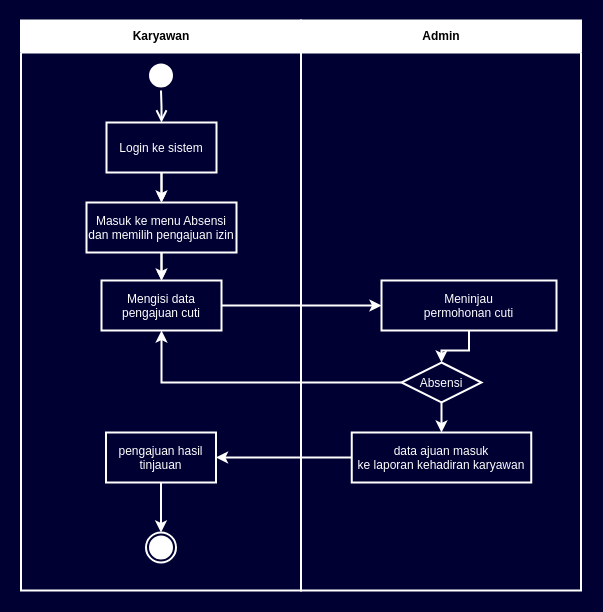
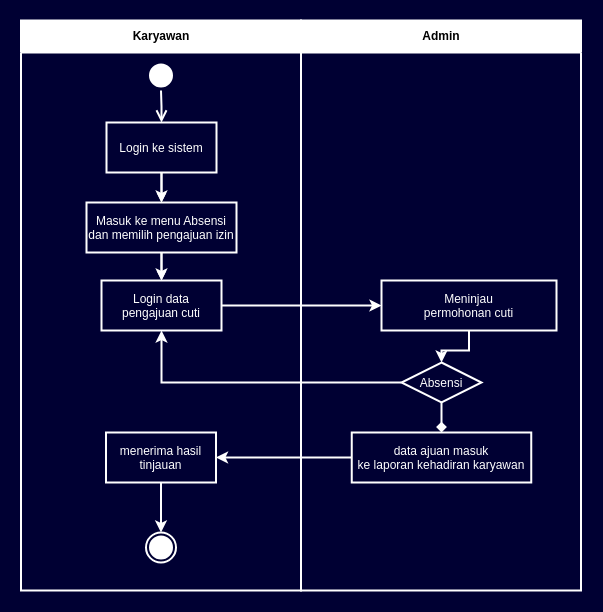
  <mxCell id="0" />
  <mxCell id="1" parent="0" />
  <mxCell id="2" value="Karyawan" style="swimlane;whiteSpace=wrap;strokeColor=#FFFFFF;startSize=32;strokeWidth=2;" parent="1" vertex="1"><mxGeometry x="20.5" y="20" width="280" height="570" as="geometry" /></mxCell>
  <mxCell id="3" value="" style="ellipse;shape=startState;fillColor=#FFFFFF;strokeColor=#FFFFFF;strokeWidth=2;" parent="2" vertex="1"><mxGeometry x="125" y="40" width="30" height="30" as="geometry" /></mxCell>
  <mxCell id="4" value="" style="edgeStyle=elbowEdgeStyle;elbow=horizontal;verticalAlign=bottom;endArrow=open;endSize=8;strokeColor=#FFFFFF;endFill=1;rounded=0;strokeWidth=2;" parent="2" source="3" target="6" edge="1"><mxGeometry x="100" y="40" as="geometry"><mxPoint x="115" y="110" as="targetPoint" /></mxGeometry></mxCell>
  <mxCell id="5" style="edgeStyle=orthogonalEdgeStyle;rounded=0;orthogonalLoop=1;jettySize=auto;html=1;exitX=0.5;exitY=1;exitDx=0;exitDy=0;entryX=0.5;entryY=0;entryDx=0;entryDy=0;strokeColor=#FFFFFF;strokeWidth=2;" edge="1" parent="2" source="6" target="8"><mxGeometry relative="1" as="geometry" /></mxCell>
  <mxCell id="6" value="Login ke sistem" style="strokeColor=#FFFFFF;fontColor=#FFFFFF;fillColor=none;strokeWidth=2;" parent="2" vertex="1"><mxGeometry x="85.5" y="102" width="110" height="50" as="geometry" /></mxCell>
  <mxCell id="7" style="edgeStyle=orthogonalEdgeStyle;rounded=0;orthogonalLoop=1;jettySize=auto;html=1;exitX=0.5;exitY=1;exitDx=0;exitDy=0;entryX=0.5;entryY=0;entryDx=0;entryDy=0;strokeColor=#FFFFFF;strokeWidth=2;" edge="1" parent="2" source="8" target="10"><mxGeometry relative="1" as="geometry" /></mxCell>
  <mxCell id="8" value="Masuk ke menu Absensi&#10;dan memilih pengajuan izin" style="strokeColor=#FFFFFF;fontColor=#FFFFFF;fillColor=none;strokeWidth=2;" parent="2" vertex="1"><mxGeometry x="65.5" y="182" width="150" height="50" as="geometry" /></mxCell>
  <mxCell id="9" value="" style="endArrow=open;strokeColor=#FFFFFF;endFill=1;rounded=0;fontColor=#FFFFFF;strokeWidth=2;" parent="2" source="6" target="8" edge="1"><mxGeometry relative="1" as="geometry" /></mxCell>
- <mxCell id="10" value="Mengisi data&#10;pengajuan cuti" style="strokeColor=#FFFFFF;fontColor=#FFFFFF;fillColor=none;strokeWidth=2;" parent="2" vertex="1"><mxGeometry x="80.5" y="260" width="120" height="50" as="geometry" /></mxCell>
+ <mxCell id="10" value="Login data&#10;pengajuan cuti" style="strokeColor=#FFFFFF;fontColor=#FFFFFF;fillColor=none;strokeWidth=2;" parent="2" vertex="1"><mxGeometry x="80.5" y="260" width="120" height="50" as="geometry" /></mxCell>
  <mxCell id="11" value="" style="endArrow=open;strokeColor=#FFFFFF;endFill=1;rounded=0;fontColor=#FFFFFF;strokeWidth=2;" parent="2" source="8" target="10" edge="1"><mxGeometry relative="1" as="geometry" /></mxCell>
  <mxCell id="12" style="edgeStyle=orthogonalEdgeStyle;rounded=0;orthogonalLoop=1;jettySize=auto;html=1;exitX=0.5;exitY=1;exitDx=0;exitDy=0;entryX=0.5;entryY=0;entryDx=0;entryDy=0;strokeColor=#FFFFFF;strokeWidth=2;" edge="1" parent="2" source="13" target="14"><mxGeometry relative="1" as="geometry" /></mxCell>
- <mxCell id="13" value="pengajuan hasil&#10;tinjauan" style="strokeColor=#FFFFFF;fontColor=#FFFFFF;fillColor=none;strokeWidth=2;" vertex="1" parent="2"><mxGeometry x="85" y="412" width="110" height="50" as="geometry" /></mxCell>
+ <mxCell id="13" value="menerima hasil&#10;tinjauan" style="strokeColor=#FFFFFF;fontColor=#FFFFFF;fillColor=none;strokeWidth=2;" vertex="1" parent="2"><mxGeometry x="85" y="412" width="110" height="50" as="geometry" /></mxCell>
  <mxCell id="14" value="" style="ellipse;html=1;shape=endState;fillColor=#FFFFFF;strokeColor=#FFFFFF;strokeWidth=2;" vertex="1" parent="2"><mxGeometry x="125" y="512" width="30" height="30" as="geometry" /></mxCell>
  <mxCell id="15" value="Admin" style="swimlane;whiteSpace=wrap;strokeColor=#FFFFFF;startSize=32;strokeWidth=2;" parent="1" vertex="1"><mxGeometry x="300.5" y="20" width="280" height="570" as="geometry" /></mxCell>
- <mxCell id="16" style="edgeStyle=orthogonalEdgeStyle;rounded=0;orthogonalLoop=1;jettySize=auto;html=1;exitX=0.5;exitY=1;exitDx=0;exitDy=0;entryX=0.5;entryY=0;entryDx=0;entryDy=0;strokeColor=#FFFFFF;strokeWidth=2;" edge="1" parent="15" source="17" target="20"><mxGeometry relative="1" as="geometry" /></mxCell>
+ <mxCell id="16" style="edgeStyle=orthogonalEdgeStyle;rounded=0;orthogonalLoop=1;jettySize=auto;html=1;exitX=0.5;exitY=1;exitDx=0;exitDy=0;entryX=0.5;entryY=0;entryDx=0;entryDy=0;strokeColor=#FFFFFF;strokeWidth=2;endArrow=diamond;" edge="1" parent="15" source="17" target="20"><mxGeometry relative="1" as="geometry" /></mxCell>
  <mxCell id="17" value="Absensi" style="rhombus;fillColor=none;strokeColor=#FFFFFF;fontColor=#FFFFFF;strokeWidth=2;" parent="15" vertex="1"><mxGeometry x="100.5" y="342" width="80" height="40" as="geometry" /></mxCell>
  <mxCell id="18" style="edgeStyle=orthogonalEdgeStyle;rounded=0;orthogonalLoop=1;jettySize=auto;html=1;exitX=0.5;exitY=1;exitDx=0;exitDy=0;entryX=0.5;entryY=0;entryDx=0;entryDy=0;strokeColor=#FFFFFF;strokeWidth=2;" edge="1" parent="15" source="19" target="17"><mxGeometry relative="1" as="geometry" /></mxCell>
  <mxCell id="19" value="Meninjau&#10;permohonan cuti" style="strokeColor=#FFFFFF;fontColor=#FFFFFF;fillColor=none;strokeWidth=2;" vertex="1" parent="15"><mxGeometry x="80.5" y="260" width="175" height="50" as="geometry" /></mxCell>
  <mxCell id="20" value="data ajuan masuk&#10;ke laporan kehadiran karyawan" style="strokeColor=#FFFFFF;fontColor=#FFFFFF;fillColor=none;strokeWidth=2;" vertex="1" parent="15"><mxGeometry x="50.75" y="412" width="179.5" height="50" as="geometry" /></mxCell>
  <mxCell id="21" style="edgeStyle=orthogonalEdgeStyle;rounded=0;orthogonalLoop=1;jettySize=auto;html=1;exitX=1;exitY=0.5;exitDx=0;exitDy=0;entryX=0;entryY=0.5;entryDx=0;entryDy=0;strokeColor=#FFFFFF;strokeWidth=2;" edge="1" parent="1" source="10" target="19"><mxGeometry relative="1" as="geometry" /></mxCell>
  <mxCell id="22" style="edgeStyle=orthogonalEdgeStyle;rounded=0;orthogonalLoop=1;jettySize=auto;html=1;exitX=0;exitY=0.5;exitDx=0;exitDy=0;entryX=0.5;entryY=1;entryDx=0;entryDy=0;strokeColor=#FFFFFF;strokeWidth=2;" edge="1" parent="1" source="17" target="10"><mxGeometry relative="1" as="geometry" /></mxCell>
  <mxCell id="23" style="edgeStyle=orthogonalEdgeStyle;rounded=0;orthogonalLoop=1;jettySize=auto;html=1;exitX=0;exitY=0.5;exitDx=0;exitDy=0;entryX=1;entryY=0.5;entryDx=0;entryDy=0;strokeColor=#FFFFFF;strokeWidth=2;" edge="1" parent="1" source="20" target="13"><mxGeometry relative="1" as="geometry" /></mxCell>
